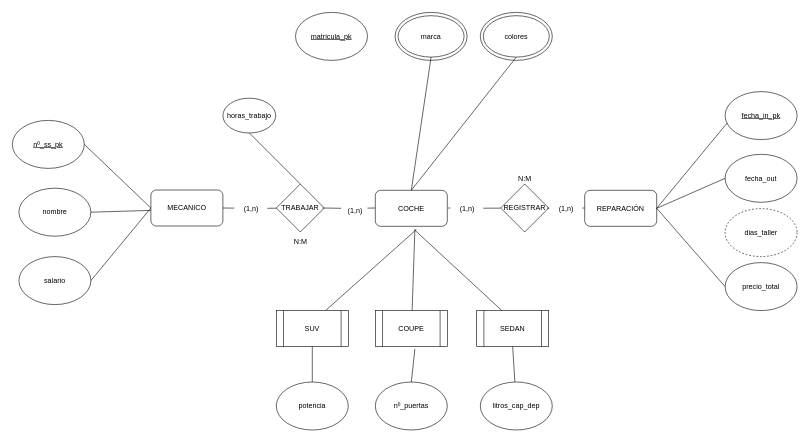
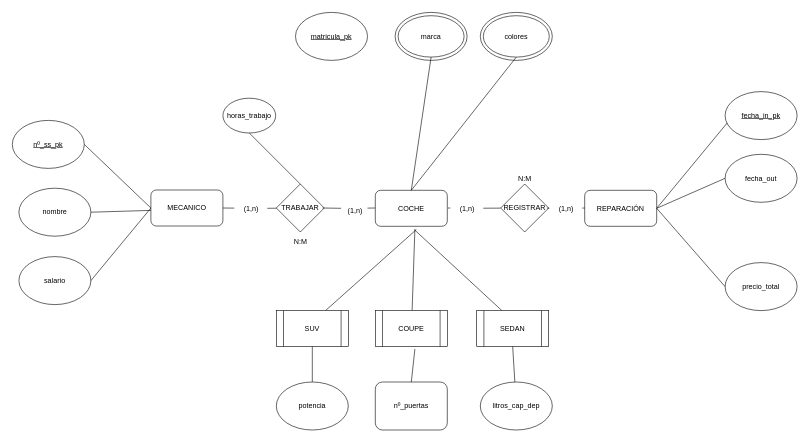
  <mxCell id="0" />
  <mxCell id="1" parent="0" />
- <mxCell id="2" value="dias_taller" style="ellipse;whiteSpace=wrap;html=1;dashed=1;" vertex="1" parent="1"><mxGeometry x="1208" y="347" width="120" height="80" as="geometry" /></mxCell>
  <mxCell id="3" value="MECANICO" style="rounded=1;whiteSpace=wrap;html=1;" parent="1" vertex="1"><mxGeometry x="251" y="316" width="120" height="60" as="geometry" /></mxCell>
  <mxCell id="4" value="TRABAJAR" style="rhombus;whiteSpace=wrap;html=1;" parent="1" vertex="1"><mxGeometry x="460" y="306" width="80" height="80" as="geometry" /></mxCell>
  <mxCell id="5" value="REGISTRAR" style="rhombus;whiteSpace=wrap;html=1;" parent="1" vertex="1"><mxGeometry x="834" y="306" width="80" height="80" as="geometry" /></mxCell>
  <mxCell id="6" value="" style="endArrow=none;html=1;rounded=0;entryX=1;entryY=0.5;entryDx=0;entryDy=0;startArrow=none;" parent="1" source="11" target="3" edge="1"><mxGeometry width="50" height="50" relative="1" as="geometry"><mxPoint x="322" y="460" as="sourcePoint" /><mxPoint x="322" y="387" as="targetPoint" /></mxGeometry></mxCell>
  <mxCell id="7" value="" style="endArrow=none;html=1;rounded=0;exitX=0;exitY=0.5;exitDx=0;exitDy=0;startArrow=none;" parent="1" edge="1"><mxGeometry width="50" height="50" relative="1" as="geometry"><mxPoint x="568" y="346.5" as="sourcePoint" /><mxPoint x="537" y="346" as="targetPoint" /></mxGeometry></mxCell>
  <mxCell id="8" value="" style="endArrow=none;html=1;rounded=0;startArrow=none;" parent="1" source="14" target="5" edge="1"><mxGeometry width="50" height="50" relative="1" as="geometry"><mxPoint x="746" y="346" as="sourcePoint" /><mxPoint x="548" y="357" as="targetPoint" /></mxGeometry></mxCell>
  <mxCell id="9" value="" style="endArrow=none;html=1;rounded=0;entryX=0;entryY=0.5;entryDx=0;entryDy=0;startArrow=none;" parent="1" source="16" edge="1"><mxGeometry width="50" height="50" relative="1" as="geometry"><mxPoint x="911" y="346" as="sourcePoint" /><mxPoint x="977" y="346" as="targetPoint" /></mxGeometry></mxCell>
  <mxCell id="10" value="" style="endArrow=none;html=1;rounded=0;entryX=0.5;entryY=0;entryDx=0;entryDy=0;startArrow=none;exitX=0.57;exitY=1.1;exitDx=0;exitDy=0;exitPerimeter=0;" parent="1" edge="1"><mxGeometry width="50" height="50" relative="1" as="geometry"><mxPoint x="693.4" y="382" as="sourcePoint" /><mxPoint x="542" y="517" as="targetPoint" /></mxGeometry></mxCell>
  <mxCell id="11" value="(1,n)" style="text;html=1;resizable=0;autosize=1;align=center;verticalAlign=middle;points=[];fillColor=none;strokeColor=none;rounded=0;" parent="1" vertex="1"><mxGeometry x="390" y="330" width="55" height="33" as="geometry" /></mxCell>
  <mxCell id="12" value="" style="endArrow=none;html=1;rounded=0;entryX=1;entryY=0.5;entryDx=0;entryDy=0;" parent="1" source="4" target="11" edge="1"><mxGeometry width="50" height="50" relative="1" as="geometry"><mxPoint x="460" y="346" as="sourcePoint" /><mxPoint x="371" y="346" as="targetPoint" /></mxGeometry></mxCell>
  <mxCell id="13" value="" style="endArrow=none;html=1;rounded=0;exitX=0;exitY=0.5;exitDx=0;exitDy=0;" parent="1" edge="1"><mxGeometry width="50" height="50" relative="1" as="geometry"><mxPoint x="625" y="346" as="sourcePoint" /><mxPoint x="612" y="346.186" as="targetPoint" /></mxGeometry></mxCell>
  <mxCell id="14" value="(1,n)" style="text;html=1;resizable=0;autosize=1;align=center;verticalAlign=middle;points=[];fillColor=none;strokeColor=none;rounded=0;" parent="1" vertex="1"><mxGeometry x="750" y="330" width="55" height="33" as="geometry" /></mxCell>
  <mxCell id="15" value="" style="endArrow=none;html=1;rounded=0;" parent="1" target="14" edge="1"><mxGeometry width="50" height="50" relative="1" as="geometry"><mxPoint x="746" y="346" as="sourcePoint" /><mxPoint x="834" y="346" as="targetPoint" /></mxGeometry></mxCell>
  <mxCell id="16" value="(1,n)" style="text;html=1;resizable=0;autosize=1;align=center;verticalAlign=middle;points=[];fillColor=none;strokeColor=none;rounded=0;" parent="1" vertex="1"><mxGeometry x="915" y="330" width="55" height="33" as="geometry" /></mxCell>
  <mxCell id="17" value="" style="endArrow=none;html=1;rounded=0;entryX=0;entryY=0.5;entryDx=0;entryDy=0;" parent="1" target="16" edge="1"><mxGeometry width="50" height="50" relative="1" as="geometry"><mxPoint x="911" y="346" as="sourcePoint" /><mxPoint x="977" y="346" as="targetPoint" /></mxGeometry></mxCell>
  <mxCell id="18" value="N:M" style="text;html=1;resizable=0;autosize=1;align=center;verticalAlign=middle;points=[];fillColor=none;strokeColor=none;rounded=0;" parent="1" vertex="1"><mxGeometry x="852" y="280" width="44" height="33" as="geometry" /></mxCell>
  <mxCell id="19" value="N:M" style="text;html=1;resizable=0;autosize=1;align=center;verticalAlign=middle;points=[];fillColor=none;strokeColor=none;rounded=0;" parent="1" vertex="1"><mxGeometry x="478" y="386" width="44" height="33" as="geometry" /></mxCell>
  <mxCell id="20" value="" style="endArrow=none;html=1;rounded=0;startArrow=none;" edge="1" parent="1"><mxGeometry width="50" height="50" relative="1" as="geometry"><mxPoint x="691" y="381" as="sourcePoint" /><mxPoint x="686.363" y="517.01" as="targetPoint" /></mxGeometry></mxCell>
  <mxCell id="21" value="" style="endArrow=none;html=1;rounded=0;startArrow=none;entryX=0.5;entryY=0;entryDx=0;entryDy=0;" edge="1" parent="1"><mxGeometry width="50" height="50" relative="1" as="geometry"><mxPoint x="691" y="383" as="sourcePoint" /><mxPoint x="836" y="517" as="targetPoint" /></mxGeometry></mxCell>
  <mxCell id="22" value="REPARACIÓN" style="rounded=1;whiteSpace=wrap;html=1;" vertex="1" parent="1"><mxGeometry x="974" y="316.5" width="120" height="60" as="geometry" /></mxCell>
  <mxCell id="23" value="COCHE" style="rounded=1;whiteSpace=wrap;html=1;" vertex="1" parent="1"><mxGeometry x="625" y="316.5" width="120" height="60" as="geometry" /></mxCell>
  <mxCell id="24" value="SUV" style="shape=process;whiteSpace=wrap;html=1;backgroundOutline=1;" vertex="1" parent="1"><mxGeometry x="460" y="517" width="120" height="60" as="geometry" /></mxCell>
  <mxCell id="25" value="COUPE" style="shape=process;whiteSpace=wrap;html=1;backgroundOutline=1;" vertex="1" parent="1"><mxGeometry x="625" y="517" width="120" height="60" as="geometry" /></mxCell>
  <mxCell id="26" value="SEDAN" style="shape=process;whiteSpace=wrap;html=1;backgroundOutline=1;" vertex="1" parent="1"><mxGeometry x="794" y="517" width="120" height="60" as="geometry" /></mxCell>
  <mxCell id="27" value="&lt;u&gt;nº_ss_pk&lt;/u&gt;" style="ellipse;whiteSpace=wrap;html=1;" vertex="1" parent="1"><mxGeometry x="20" y="200" width="120" height="80" as="geometry" /></mxCell>
  <mxCell id="28" value="nombre" style="ellipse;whiteSpace=wrap;html=1;" vertex="1" parent="1"><mxGeometry x="31" y="313" width="120" height="80" as="geometry" /></mxCell>
  <mxCell id="29" value="salario" style="ellipse;whiteSpace=wrap;html=1;" vertex="1" parent="1"><mxGeometry x="31" y="427" width="120" height="80" as="geometry" /></mxCell>
  <mxCell id="30" value="" style="endArrow=none;html=1;rounded=0;entryX=1;entryY=0.5;entryDx=0;entryDy=0;exitX=0;exitY=0.5;exitDx=0;exitDy=0;" edge="1" parent="1" source="3" target="27"><mxGeometry width="50" height="50" relative="1" as="geometry"><mxPoint x="273" y="323" as="sourcePoint" /><mxPoint x="323" y="273" as="targetPoint" /></mxGeometry></mxCell>
  <mxCell id="31" value="" style="endArrow=none;html=1;rounded=0;entryX=1;entryY=0.5;entryDx=0;entryDy=0;" edge="1" parent="1" target="28"><mxGeometry width="50" height="50" relative="1" as="geometry"><mxPoint x="251" y="350" as="sourcePoint" /><mxPoint x="151" y="251" as="targetPoint" /></mxGeometry></mxCell>
  <mxCell id="32" value="" style="endArrow=none;html=1;rounded=0;entryX=1;entryY=0.5;entryDx=0;entryDy=0;exitX=0;exitY=0.5;exitDx=0;exitDy=0;" edge="1" parent="1" source="3" target="29"><mxGeometry width="50" height="50" relative="1" as="geometry"><mxPoint x="262" y="361" as="sourcePoint" /><mxPoint x="162" y="364" as="targetPoint" /></mxGeometry></mxCell>
  <mxCell id="33" value="&lt;u&gt;matricula_pk&lt;/u&gt;" style="ellipse;whiteSpace=wrap;html=1;" vertex="1" parent="1"><mxGeometry x="492" y="20" width="120" height="80" as="geometry" /></mxCell>
  <mxCell id="34" value="" style="ellipse;whiteSpace=wrap;html=1;" vertex="1" parent="1"><mxGeometry x="658" y="20" width="120" height="80" as="geometry" /></mxCell>
  <mxCell id="35" value="" style="ellipse;whiteSpace=wrap;html=1;" vertex="1" parent="1"><mxGeometry x="800" y="20" width="120" height="80" as="geometry" /></mxCell>
  <mxCell id="36" style="edgeStyle=orthogonalEdgeStyle;rounded=0;orthogonalLoop=1;jettySize=auto;html=1;exitX=0.5;exitY=1;exitDx=0;exitDy=0;" edge="1" parent="1" source="34" target="34"><mxGeometry relative="1" as="geometry" /></mxCell>
  <mxCell id="37" value="colores" style="ellipse;whiteSpace=wrap;html=1;" vertex="1" parent="1"><mxGeometry x="805" y="25.5" width="110" height="69" as="geometry" /></mxCell>
  <mxCell id="38" value="marca" style="ellipse;whiteSpace=wrap;html=1;" vertex="1" parent="1"><mxGeometry x="663" y="25.5" width="110" height="69" as="geometry" /></mxCell>
  <mxCell id="39" value="" style="endArrow=none;html=1;rounded=0;entryX=0.5;entryY=1;entryDx=0;entryDy=0;exitX=0.5;exitY=0;exitDx=0;exitDy=0;" edge="1" parent="1" source="23" target="38"><mxGeometry width="50" height="50" relative="1" as="geometry"><mxPoint x="696" y="327.5" as="sourcePoint" /><mxPoint x="563" y="111" as="targetPoint" /></mxGeometry></mxCell>
  <mxCell id="40" value="" style="endArrow=none;html=1;rounded=0;entryX=0.5;entryY=1;entryDx=0;entryDy=0;exitX=0.5;exitY=0;exitDx=0;exitDy=0;" edge="1" parent="1" source="23" target="37"><mxGeometry width="50" height="50" relative="1" as="geometry"><mxPoint x="696" y="327.5" as="sourcePoint" /><mxPoint x="729" y="105.5" as="targetPoint" /></mxGeometry></mxCell>
  <mxCell id="41" value="&lt;u&gt;fecha_in_pk&lt;/u&gt;" style="ellipse;whiteSpace=wrap;html=1;" vertex="1" parent="1"><mxGeometry x="1208" y="152" width="120" height="80" as="geometry" /></mxCell>
  <mxCell id="42" value="fecha_out" style="ellipse;whiteSpace=wrap;html=1;" vertex="1" parent="1"><mxGeometry x="1208" y="256.5" width="120" height="80" as="geometry" /></mxCell>
  <mxCell id="43" value="precio_total" style="ellipse;whiteSpace=wrap;html=1;" vertex="1" parent="1"><mxGeometry x="1208" y="437" width="120" height="80" as="geometry" /></mxCell>
  <mxCell id="44" value="" style="endArrow=none;html=1;rounded=0;entryX=0.028;entryY=0.655;entryDx=0;entryDy=0;entryPerimeter=0;exitX=1;exitY=0.5;exitDx=0;exitDy=0;" edge="1" parent="1" source="22" target="41"><mxGeometry width="50" height="50" relative="1" as="geometry"><mxPoint x="1054" y="422" as="sourcePoint" /><mxPoint x="1104" y="372" as="targetPoint" /></mxGeometry></mxCell>
  <mxCell id="45" value="" style="endArrow=none;html=1;rounded=0;entryX=0;entryY=0.5;entryDx=0;entryDy=0;exitX=1;exitY=0.5;exitDx=0;exitDy=0;" edge="1" parent="1" source="22" target="42"><mxGeometry width="50" height="50" relative="1" as="geometry"><mxPoint x="1105" y="357.5" as="sourcePoint" /><mxPoint x="1222.36" y="215.4" as="targetPoint" /></mxGeometry></mxCell>
  <mxCell id="46" value="" style="endArrow=none;html=1;rounded=0;entryX=0;entryY=0.5;entryDx=0;entryDy=0;exitX=1;exitY=0.5;exitDx=0;exitDy=0;" edge="1" parent="1" source="22" target="43"><mxGeometry width="50" height="50" relative="1" as="geometry"><mxPoint x="1087" y="339" as="sourcePoint" /><mxPoint x="1219" y="398" as="targetPoint" /></mxGeometry></mxCell>
  <mxCell id="47" value="potencia" style="ellipse;whiteSpace=wrap;html=1;" vertex="1" parent="1"><mxGeometry x="460" y="636" width="120" height="80" as="geometry" /></mxCell>
- <mxCell id="48" value="nº_puertas" style="ellipse;whiteSpace=wrap;html=1;" vertex="1" parent="1"><mxGeometry x="625" y="636" width="120" height="80" as="geometry" /></mxCell>
+ <mxCell id="48" value="nº_puertas" style="whiteSpace=wrap;html=1;rounded=1;" vertex="1" parent="1"><mxGeometry x="625" y="636" width="120" height="80" as="geometry" /></mxCell>
  <mxCell id="49" value="litros_cap_dep" style="ellipse;whiteSpace=wrap;html=1;" vertex="1" parent="1"><mxGeometry x="800" y="636" width="120" height="80" as="geometry" /></mxCell>
  <mxCell id="50" value="" style="endArrow=none;html=1;rounded=0;exitX=0.5;exitY=0;exitDx=0;exitDy=0;" edge="1" parent="1" source="48"><mxGeometry width="50" height="50" relative="1" as="geometry"><mxPoint x="669" y="631" as="sourcePoint" /><mxPoint x="691" y="581" as="targetPoint" /></mxGeometry></mxCell>
  <mxCell id="51" value="" style="endArrow=none;html=1;rounded=0;entryX=0.5;entryY=1;entryDx=0;entryDy=0;" edge="1" parent="1" source="49" target="26"><mxGeometry width="50" height="50" relative="1" as="geometry"><mxPoint x="696" y="647" as="sourcePoint" /><mxPoint x="702" y="592" as="targetPoint" /></mxGeometry></mxCell>
  <mxCell id="52" value="" style="endArrow=none;html=1;rounded=0;entryX=0.5;entryY=1;entryDx=0;entryDy=0;exitX=0.5;exitY=0;exitDx=0;exitDy=0;" edge="1" parent="1" source="47" target="24"><mxGeometry width="50" height="50" relative="1" as="geometry"><mxPoint x="868.578" y="647.033" as="sourcePoint" /><mxPoint x="865" y="588" as="targetPoint" /></mxGeometry></mxCell>
  <mxCell id="53" value="horas_trabajo" style="ellipse;whiteSpace=wrap;html=1;" vertex="1" parent="1"><mxGeometry x="371" y="163" width="88" height="58" as="geometry" /></mxCell>
  <mxCell id="54" value="" style="endArrow=none;html=1;rounded=0;entryX=0.5;entryY=1;entryDx=0;entryDy=0;exitX=0.5;exitY=0;exitDx=0;exitDy=0;" edge="1" parent="1" source="4" target="53"><mxGeometry width="50" height="50" relative="1" as="geometry"><mxPoint x="449" y="323" as="sourcePoint" /><mxPoint x="499" y="273" as="targetPoint" /></mxGeometry></mxCell>
  <mxCell id="55" value="(1,n)" style="text;html=1;align=center;verticalAlign=middle;resizable=0;points=[];autosize=1;strokeColor=none;fillColor=none;" vertex="1" parent="1"><mxGeometry x="563" y="333" width="55" height="33" as="geometry" /></mxCell>
